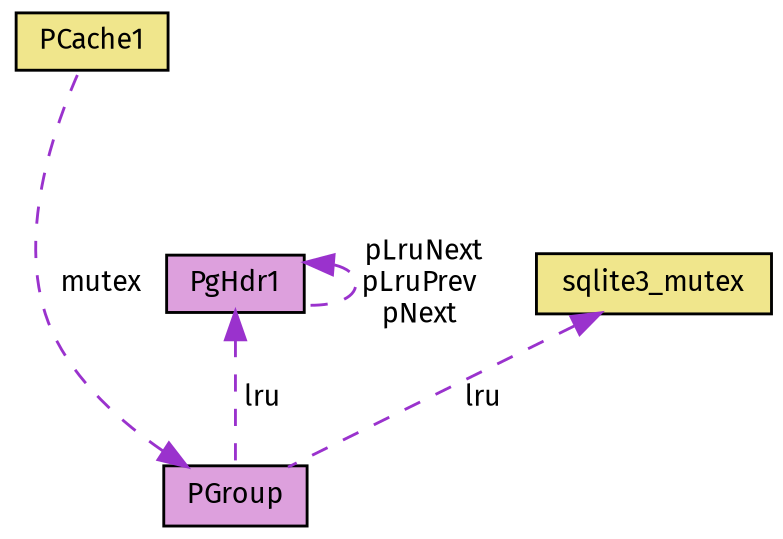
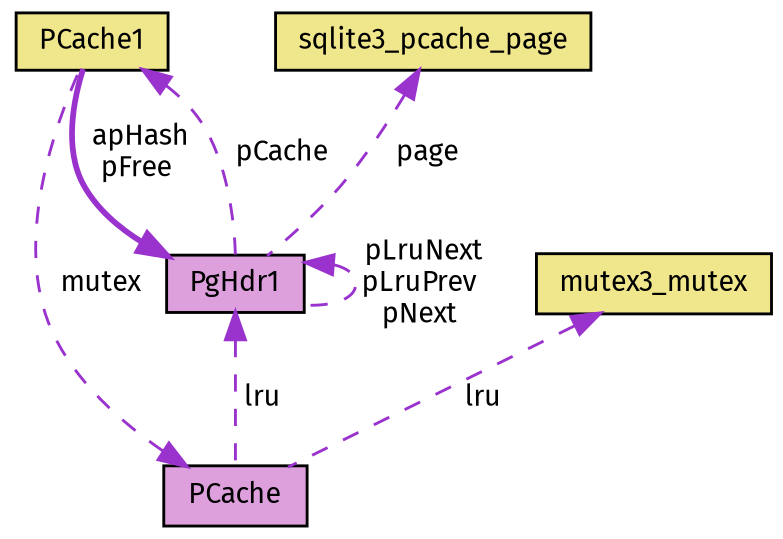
  digraph {
    fontname="Fira Sans"
    node [color=black fillcolor=khaki fontname="Fira Sans" fontsize=10 shape=record style=filled]
    edge [color=darkorchid3 dir=back fontname="Fira Sans" fontsize=10 labelfontname=Helvetica labelfontsize=10 style=dashed]
    n1 [fontcolor=black height=0.2 label=PCache1 width=0.4]
    n2 [fillcolor=plum height=0.2 label=PgHdr1 width=0.4]
-   n3 [fillcolor=plum height=0.2 label=PGroup width=0.4]
-   n4 [height=0.2 label=sqlite3_mutex width=0.4]
+   n3 [fillcolor=plum height=0.2 label=PCache width=0.4]
+   n4 [height=0.2 label=mutex3_mutex width=0.4]
+   n5 [height=0.2 label=sqlite3_pcache_page width=0.4]
+   n1 -> n2 [label=" pCache"]
+   n2 -> n1 [label=" apHash\npFree" style=bold]
    n2 -> n2 [label=" pLruNext\npLruPrev\npNext"]
    n2 -> n3 [label=" lru"]
    n3 -> n1 [label=" mutex"]
    n4 -> n3 [label=" lru"]
+   n5 -> n2 [label=" page"]
  }
